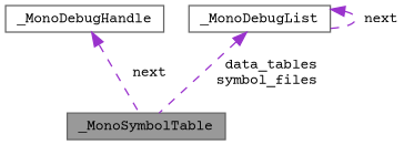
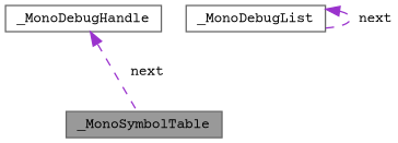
  digraph {
    fontname="Courier Prime"
    node [color=gray40 fillcolor=white fontname="Courier Prime" fontsize=10 shape=box style=filled]
    edge [color=darkorchid3 dir=back fontname="Courier Prime" fontsize=10 labelfontname=Helvetica labelfontsize=10 style=dashed]
    n1 [fillcolor=grey60 fontcolor=black height=0.2 label=_MonoSymbolTable width=0.4]
    n2 [height=0.2 label=_MonoDebugHandle width=0.4]
    n3 [height=0.2 label=_MonoDebugList width=0.4]
    n2 -> n1 [label=" next"]
-   n3 -> n1 [label=" data_tables\nsymbol_files"]
    n3 -> n3 [label=" next"]
  }
